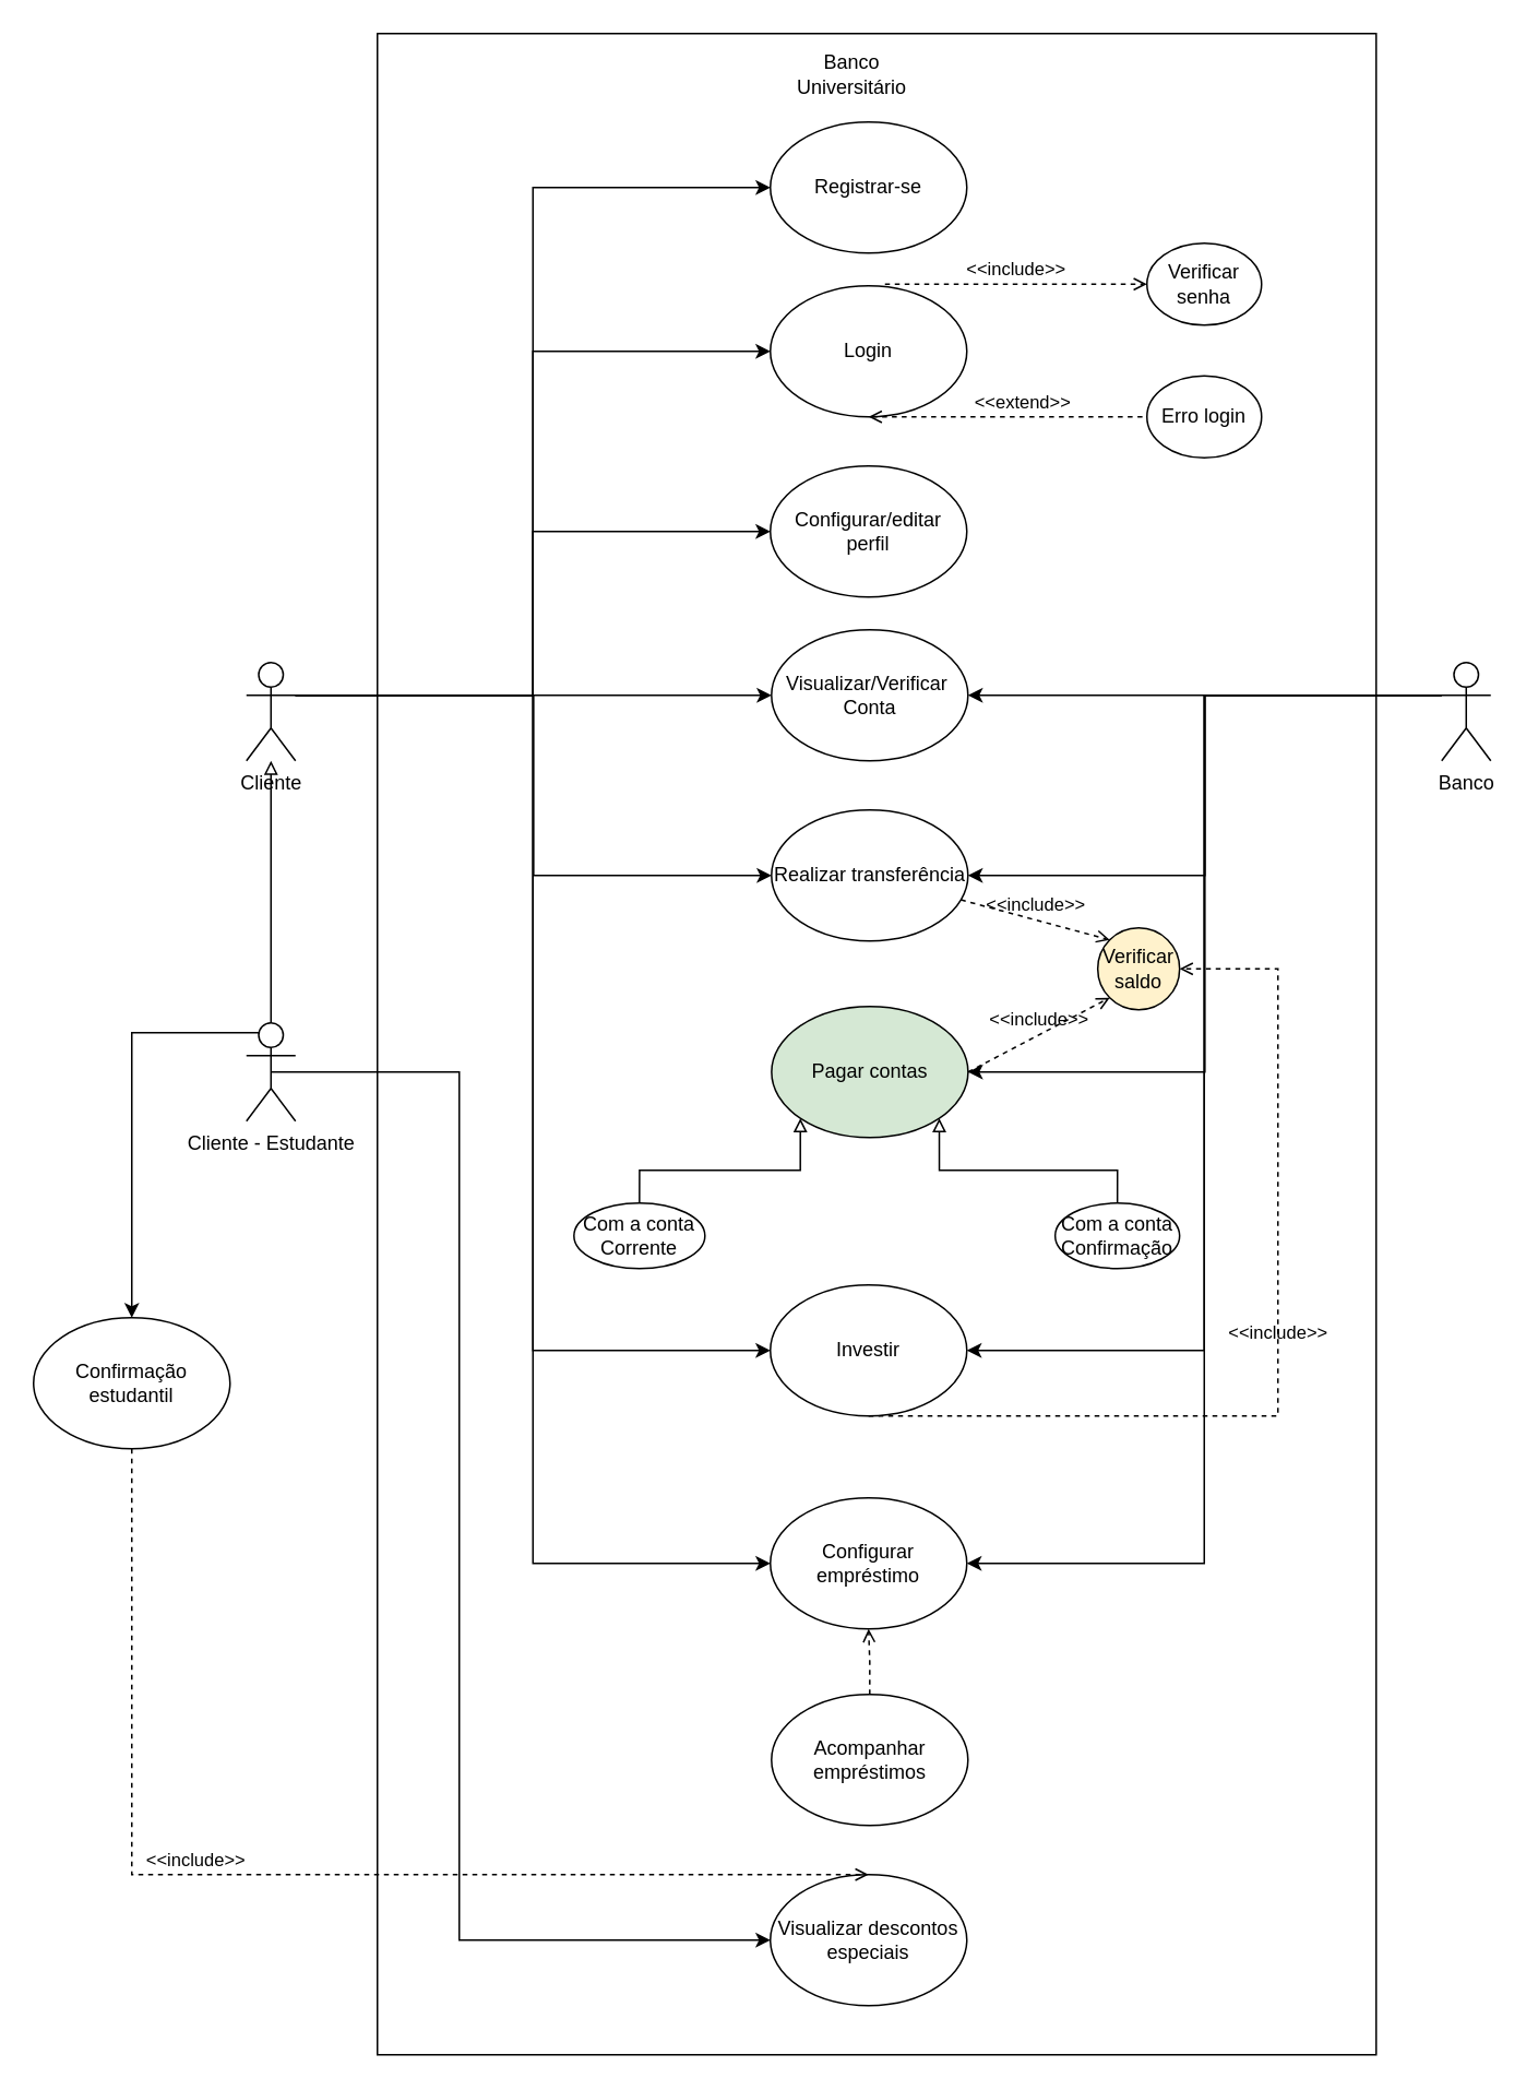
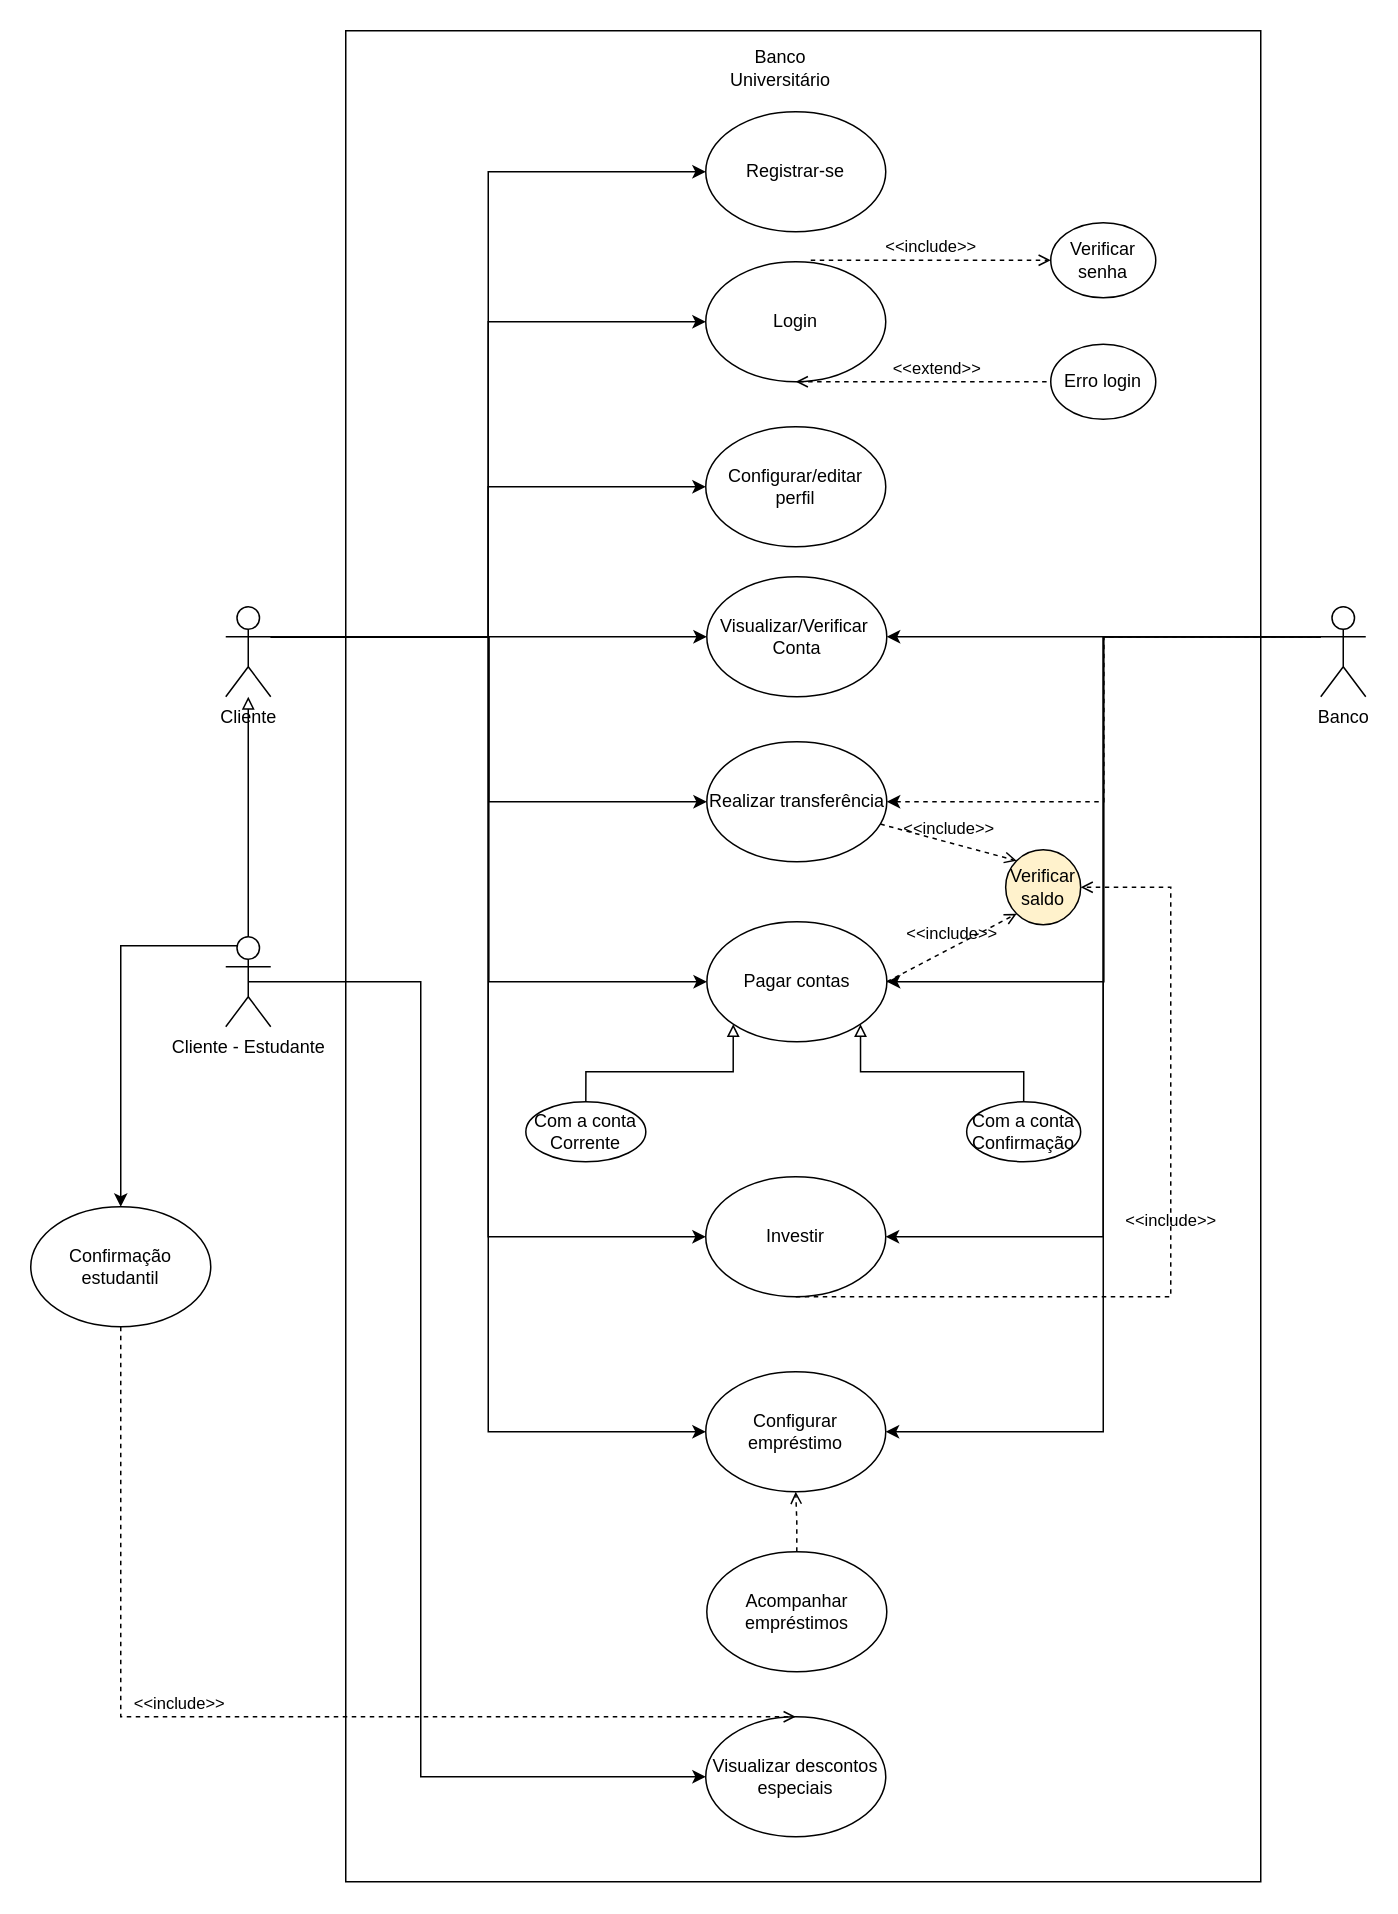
  <mxCell id="0" />
  <mxCell id="1" parent="0" />
  <mxCell id="2" value="" style="rounded=0;whiteSpace=wrap;html=1;" parent="1" vertex="1"><mxGeometry x="230" y="20" width="610" height="1234" as="geometry" /></mxCell>
  <mxCell id="3" style="edgeStyle=orthogonalEdgeStyle;rounded=0;orthogonalLoop=1;jettySize=auto;html=1;exitX=1;exitY=0.333;exitDx=0;exitDy=0;exitPerimeter=0;entryX=0;entryY=0.5;entryDx=0;entryDy=0;endArrow=classic;endFill=1;" parent="1" source="11" target="18" edge="1"><mxGeometry relative="1" as="geometry" /></mxCell>
  <mxCell id="4" style="edgeStyle=orthogonalEdgeStyle;rounded=0;orthogonalLoop=1;jettySize=auto;html=1;exitX=1;exitY=0.333;exitDx=0;exitDy=0;exitPerimeter=0;entryX=0;entryY=0.5;entryDx=0;entryDy=0;endArrow=classic;endFill=1;" parent="1" source="11" target="19" edge="1"><mxGeometry relative="1" as="geometry" /></mxCell>
  <mxCell id="5" style="edgeStyle=orthogonalEdgeStyle;rounded=0;orthogonalLoop=1;jettySize=auto;html=1;exitX=1;exitY=0.333;exitDx=0;exitDy=0;exitPerimeter=0;entryX=0;entryY=0.5;entryDx=0;entryDy=0;endArrow=classic;endFill=1;" parent="1" source="11" target="20" edge="1"><mxGeometry relative="1" as="geometry" /></mxCell>
  <mxCell id="6" style="edgeStyle=orthogonalEdgeStyle;rounded=0;orthogonalLoop=1;jettySize=auto;html=1;exitX=1;exitY=0.333;exitDx=0;exitDy=0;exitPerimeter=0;entryX=0;entryY=0.5;entryDx=0;entryDy=0;endArrow=classic;endFill=1;" parent="1" source="11" target="21" edge="1"><mxGeometry relative="1" as="geometry" /></mxCell>
+ <mxCell id="7" style="edgeStyle=orthogonalEdgeStyle;rounded=0;orthogonalLoop=1;jettySize=auto;html=1;exitX=1;exitY=0.333;exitDx=0;exitDy=0;exitPerimeter=0;entryX=0;entryY=0.5;entryDx=0;entryDy=0;endArrow=classic;endFill=1;" parent="1" source="11" target="22" edge="1"><mxGeometry relative="1" as="geometry" /></mxCell>
  <mxCell id="8" style="edgeStyle=orthogonalEdgeStyle;rounded=0;orthogonalLoop=1;jettySize=auto;html=1;exitX=1;exitY=0.333;exitDx=0;exitDy=0;exitPerimeter=0;entryX=0;entryY=0.5;entryDx=0;entryDy=0;endArrow=classic;endFill=1;" parent="1" source="11" target="23" edge="1"><mxGeometry relative="1" as="geometry" /></mxCell>
  <mxCell id="9" style="edgeStyle=orthogonalEdgeStyle;rounded=0;orthogonalLoop=1;jettySize=auto;html=1;exitX=1;exitY=0.333;exitDx=0;exitDy=0;exitPerimeter=0;entryX=0;entryY=0.5;entryDx=0;entryDy=0;endArrow=classic;endFill=1;" parent="1" source="11" target="26" edge="1"><mxGeometry relative="1" as="geometry" /></mxCell>
  <mxCell id="10" style="edgeStyle=orthogonalEdgeStyle;rounded=0;orthogonalLoop=1;jettySize=auto;html=1;exitX=1;exitY=0.333;exitDx=0;exitDy=0;exitPerimeter=0;entryX=0;entryY=0.5;entryDx=0;entryDy=0;endArrow=classic;endFill=1;" parent="1" source="11" target="27" edge="1"><mxGeometry relative="1" as="geometry" /></mxCell>
  <mxCell id="11" value="Cliente&lt;br&gt;" style="shape=umlActor;verticalLabelPosition=bottom;verticalAlign=top;html=1;outlineConnect=0;rounded=0;" parent="1" vertex="1"><mxGeometry x="150" y="404" width="30" height="60" as="geometry" /></mxCell>
  <mxCell id="12" style="edgeStyle=orthogonalEdgeStyle;rounded=0;orthogonalLoop=1;jettySize=auto;html=1;exitX=0;exitY=0.333;exitDx=0;exitDy=0;exitPerimeter=0;entryX=1;entryY=0.5;entryDx=0;entryDy=0;endArrow=classic;endFill=1;" parent="1" source="17" target="20" edge="1"><mxGeometry relative="1" as="geometry" /></mxCell>
- <mxCell id="13" style="edgeStyle=orthogonalEdgeStyle;rounded=0;orthogonalLoop=1;jettySize=auto;html=1;exitX=0;exitY=0.333;exitDx=0;exitDy=0;exitPerimeter=0;endArrow=classic;endFill=1;entryX=1;entryY=0.5;entryDx=0;entryDy=0;" parent="1" source="17" target="21" edge="1"><mxGeometry relative="1" as="geometry" /></mxCell>
+ <mxCell id="13" style="edgeStyle=orthogonalEdgeStyle;rounded=0;orthogonalLoop=1;jettySize=auto;html=1;exitX=0;exitY=0.333;exitDx=0;exitDy=0;exitPerimeter=0;endArrow=classic;endFill=1;entryX=1;entryY=0.5;entryDx=0;entryDy=0;dashed=1;" parent="1" source="17" target="21" edge="1"><mxGeometry relative="1" as="geometry" /></mxCell>
  <mxCell id="14" style="edgeStyle=orthogonalEdgeStyle;rounded=0;orthogonalLoop=1;jettySize=auto;html=1;exitX=0;exitY=0.333;exitDx=0;exitDy=0;exitPerimeter=0;entryX=1;entryY=0.5;entryDx=0;entryDy=0;endArrow=classic;endFill=1;" parent="1" source="17" target="22" edge="1"><mxGeometry relative="1" as="geometry" /></mxCell>
  <mxCell id="15" style="edgeStyle=orthogonalEdgeStyle;rounded=0;orthogonalLoop=1;jettySize=auto;html=1;exitX=0;exitY=0.333;exitDx=0;exitDy=0;exitPerimeter=0;entryX=1;entryY=0.5;entryDx=0;entryDy=0;endArrow=classic;endFill=1;" parent="1" source="17" target="23" edge="1"><mxGeometry relative="1" as="geometry" /></mxCell>
  <mxCell id="16" style="edgeStyle=orthogonalEdgeStyle;rounded=0;orthogonalLoop=1;jettySize=auto;html=1;exitX=0;exitY=0.333;exitDx=0;exitDy=0;exitPerimeter=0;entryX=1;entryY=0.5;entryDx=0;entryDy=0;endArrow=classic;endFill=1;" parent="1" source="17" target="26" edge="1"><mxGeometry relative="1" as="geometry" /></mxCell>
  <mxCell id="17" value="Banco&lt;br&gt;" style="shape=umlActor;verticalLabelPosition=bottom;verticalAlign=top;html=1;outlineConnect=0;rounded=0;" parent="1" vertex="1"><mxGeometry x="880" y="404" width="30" height="60" as="geometry" /></mxCell>
  <mxCell id="18" value="Registrar-se" style="ellipse;whiteSpace=wrap;html=1;rounded=0;" parent="1" vertex="1"><mxGeometry x="470" y="74" width="120" height="80" as="geometry" /></mxCell>
  <mxCell id="19" value="Login" style="ellipse;whiteSpace=wrap;html=1;rounded=0;" parent="1" vertex="1"><mxGeometry x="470" y="174" width="120" height="80" as="geometry" /></mxCell>
  <mxCell id="20" value="Visualizar/Verificar&amp;nbsp;&lt;br&gt;Conta" style="ellipse;whiteSpace=wrap;html=1;rounded=0;" parent="1" vertex="1"><mxGeometry x="470.7" y="384" width="120" height="80" as="geometry" /></mxCell>
  <mxCell id="21" value="Realizar transferência" style="ellipse;whiteSpace=wrap;html=1;rounded=0;" parent="1" vertex="1"><mxGeometry x="470.7" y="494" width="120" height="80" as="geometry" /></mxCell>
- <mxCell id="22" value="Pagar contas" style="ellipse;whiteSpace=wrap;html=1;rounded=0;fillColor=#d5e8d4;" parent="1" vertex="1"><mxGeometry x="470.75" y="614" width="120" height="80" as="geometry" /></mxCell>
+ <mxCell id="22" value="Pagar contas" style="ellipse;whiteSpace=wrap;html=1;rounded=0;" parent="1" vertex="1"><mxGeometry x="470.75" y="614" width="120" height="80" as="geometry" /></mxCell>
  <mxCell id="23" value="Configurar empréstimo" style="ellipse;whiteSpace=wrap;html=1;rounded=0;" parent="1" vertex="1"><mxGeometry x="470" y="914" width="120" height="80" as="geometry" /></mxCell>
  <mxCell id="24" style="edgeStyle=orthogonalEdgeStyle;rounded=0;orthogonalLoop=1;jettySize=auto;html=1;exitX=0.5;exitY=0;exitDx=0;exitDy=0;dashed=1;endArrow=open;endFill=0;" parent="1" source="25" target="23" edge="1"><mxGeometry relative="1" as="geometry" /></mxCell>
  <mxCell id="25" value="Acompanhar empréstimos" style="ellipse;whiteSpace=wrap;html=1;rounded=0;" parent="1" vertex="1"><mxGeometry x="470.7" y="1034" width="120" height="80" as="geometry" /></mxCell>
  <mxCell id="26" value="Investir" style="ellipse;whiteSpace=wrap;html=1;rounded=0;" parent="1" vertex="1"><mxGeometry x="470" y="784" width="120" height="80" as="geometry" /></mxCell>
  <mxCell id="27" value="Configurar/editar perfil" style="ellipse;whiteSpace=wrap;html=1;rounded=0;" parent="1" vertex="1"><mxGeometry x="470" y="284" width="120" height="80" as="geometry" /></mxCell>
  <mxCell id="28" value="Banco Universitário" style="text;html=1;strokeColor=none;fillColor=none;align=center;verticalAlign=middle;whiteSpace=wrap;rounded=0;" parent="1" vertex="1"><mxGeometry x="485" y="30" width="70" height="30" as="geometry" /></mxCell>
  <mxCell id="29" value="Verificar senha" style="ellipse;whiteSpace=wrap;html=1;rounded=0;" parent="1" vertex="1"><mxGeometry x="700" y="148" width="70" height="50" as="geometry" /></mxCell>
  <mxCell id="30" value="Erro login" style="ellipse;whiteSpace=wrap;html=1;rounded=0;" parent="1" vertex="1"><mxGeometry x="700" y="229" width="70" height="50" as="geometry" /></mxCell>
  <mxCell id="31" value="Verificar saldo" style="ellipse;whiteSpace=wrap;html=1;rounded=0;fillColor=#fff2cc;" parent="1" vertex="1"><mxGeometry x="669.95" y="566" width="50" height="50" as="geometry" /></mxCell>
  <mxCell id="32" style="edgeStyle=orthogonalEdgeStyle;rounded=0;orthogonalLoop=1;jettySize=auto;html=1;exitX=0.5;exitY=0;exitDx=0;exitDy=0;entryX=0;entryY=1;entryDx=0;entryDy=0;endArrow=block;endFill=0;" parent="1" source="33" target="22" edge="1"><mxGeometry relative="1" as="geometry" /></mxCell>
  <mxCell id="33" value="Com a conta Corrente" style="ellipse;whiteSpace=wrap;html=1;rounded=0;" parent="1" vertex="1"><mxGeometry x="350.05" y="734" width="80" height="40" as="geometry" /></mxCell>
  <mxCell id="34" style="edgeStyle=orthogonalEdgeStyle;rounded=0;orthogonalLoop=1;jettySize=auto;html=1;exitX=0.5;exitY=0;exitDx=0;exitDy=0;endArrow=block;endFill=0;entryX=1;entryY=1;entryDx=0;entryDy=0;" parent="1" source="35" target="22" edge="1"><mxGeometry relative="1" as="geometry"><mxPoint x="530" y="564" as="targetPoint" /><Array as="points"><mxPoint x="682" y="714" /><mxPoint x="573" y="714" /></Array></mxGeometry></mxCell>
  <mxCell id="35" value="Com a conta Confirmação" style="ellipse;whiteSpace=wrap;html=1;rounded=0;" parent="1" vertex="1"><mxGeometry x="643.95" y="734" width="76" height="40" as="geometry" /></mxCell>
  <mxCell id="36" style="edgeStyle=orthogonalEdgeStyle;rounded=0;orthogonalLoop=1;jettySize=auto;html=1;exitX=0.25;exitY=0.1;exitDx=0;exitDy=0;exitPerimeter=0;" parent="1" source="39" target="41" edge="1"><mxGeometry relative="1" as="geometry" /></mxCell>
  <mxCell id="37" style="edgeStyle=orthogonalEdgeStyle;rounded=0;orthogonalLoop=1;jettySize=auto;html=1;exitX=0.5;exitY=0.5;exitDx=0;exitDy=0;exitPerimeter=0;entryX=0;entryY=0.5;entryDx=0;entryDy=0;" parent="1" source="39" target="40" edge="1"><mxGeometry relative="1" as="geometry"><Array as="points"><mxPoint x="280" y="654" /><mxPoint x="280" y="1184" /></Array></mxGeometry></mxCell>
  <mxCell id="38" style="edgeStyle=orthogonalEdgeStyle;rounded=0;orthogonalLoop=1;jettySize=auto;html=1;exitX=0.5;exitY=0;exitDx=0;exitDy=0;exitPerimeter=0;startArrow=none;startFill=0;endArrow=block;endFill=0;" parent="1" source="39" target="11" edge="1"><mxGeometry relative="1" as="geometry" /></mxCell>
  <mxCell id="39" value="Cliente - Estudante" style="shape=umlActor;verticalLabelPosition=bottom;verticalAlign=top;html=1;outlineConnect=0;rounded=0;" parent="1" vertex="1"><mxGeometry x="150" y="624" width="30" height="60" as="geometry" /></mxCell>
  <mxCell id="40" value="Visualizar descontos&lt;br&gt;especiais" style="ellipse;whiteSpace=wrap;html=1;rounded=0;" parent="1" vertex="1"><mxGeometry x="470" y="1144" width="120" height="80" as="geometry" /></mxCell>
  <mxCell id="41" value="Confirmação estudantil" style="ellipse;whiteSpace=wrap;html=1;rounded=0;" parent="1" vertex="1"><mxGeometry x="20" y="804" width="120" height="80" as="geometry" /></mxCell>
  <mxCell id="42" value="&amp;lt;&amp;lt;extend&amp;gt;&amp;gt;" style="html=1;verticalAlign=bottom;labelBackgroundColor=none;endArrow=none;endFill=0;dashed=1;rounded=0;startArrow=open;startFill=0;exitX=0.5;exitY=1;exitDx=0;exitDy=0;entryX=0;entryY=0.5;entryDx=0;entryDy=0;" parent="1" source="19" target="30" edge="1"><mxGeometry x="0.107" width="160" relative="1" as="geometry"><mxPoint x="544" y="254" as="sourcePoint" /><mxPoint x="704" y="254" as="targetPoint" /><mxPoint as="offset" /></mxGeometry></mxCell>
  <mxCell id="43" value="&amp;lt;&amp;lt;include&amp;gt;&amp;gt;" style="html=1;verticalAlign=bottom;labelBackgroundColor=none;endArrow=open;endFill=0;dashed=1;rounded=0;" parent="1" target="29" edge="1"><mxGeometry width="160" relative="1" as="geometry"><mxPoint x="540" y="173" as="sourcePoint" /><mxPoint x="700" y="173" as="targetPoint" /></mxGeometry></mxCell>
  <mxCell id="44" value="&amp;lt;&amp;lt;include&amp;gt;&amp;gt;" style="html=1;verticalAlign=bottom;labelBackgroundColor=none;endArrow=open;endFill=0;dashed=1;rounded=0;entryX=0;entryY=0;entryDx=0;entryDy=0;" parent="1" source="21" target="31" edge="1"><mxGeometry width="160" relative="1" as="geometry"><mxPoint x="630" y="564" as="sourcePoint" /><mxPoint x="790" y="564" as="targetPoint" /></mxGeometry></mxCell>
  <mxCell id="45" value="&amp;lt;&amp;lt;include&amp;gt;&amp;gt;" style="html=1;verticalAlign=bottom;labelBackgroundColor=none;endArrow=open;endFill=0;dashed=1;rounded=0;exitX=1;exitY=0.5;exitDx=0;exitDy=0;entryX=0;entryY=1;entryDx=0;entryDy=0;" parent="1" source="22" target="31" edge="1"><mxGeometry width="160" relative="1" as="geometry"><mxPoint x="610" y="624" as="sourcePoint" /><mxPoint x="770" y="624" as="targetPoint" /></mxGeometry></mxCell>
  <mxCell id="46" value="&amp;lt;&amp;lt;include&amp;gt;&amp;gt;" style="html=1;verticalAlign=bottom;labelBackgroundColor=none;endArrow=open;endFill=0;dashed=1;rounded=0;exitX=0.5;exitY=1;exitDx=0;exitDy=0;entryX=0.5;entryY=0;entryDx=0;entryDy=0;" parent="1" target="40" edge="1"><mxGeometry x="-0.159" width="160" relative="1" as="geometry"><mxPoint x="80" y="884" as="sourcePoint" /><mxPoint x="530.75" y="1134" as="targetPoint" /><Array as="points"><mxPoint x="80" y="1144" /></Array><mxPoint as="offset" /></mxGeometry></mxCell>
  <mxCell id="47" value="&amp;lt;&amp;lt;include&amp;gt;&amp;gt;" style="html=1;verticalAlign=bottom;labelBackgroundColor=none;endArrow=open;endFill=0;dashed=1;rounded=0;exitX=0.5;exitY=1;exitDx=0;exitDy=0;entryX=1;entryY=0.5;entryDx=0;entryDy=0;" parent="1" source="26" target="31" edge="1"><mxGeometry width="160" relative="1" as="geometry"><mxPoint x="640" y="1164" as="sourcePoint" /><mxPoint x="800" y="1164" as="targetPoint" /><Array as="points"><mxPoint x="780" y="864" /><mxPoint x="780" y="824" /><mxPoint x="780" y="591" /></Array></mxGeometry></mxCell>
